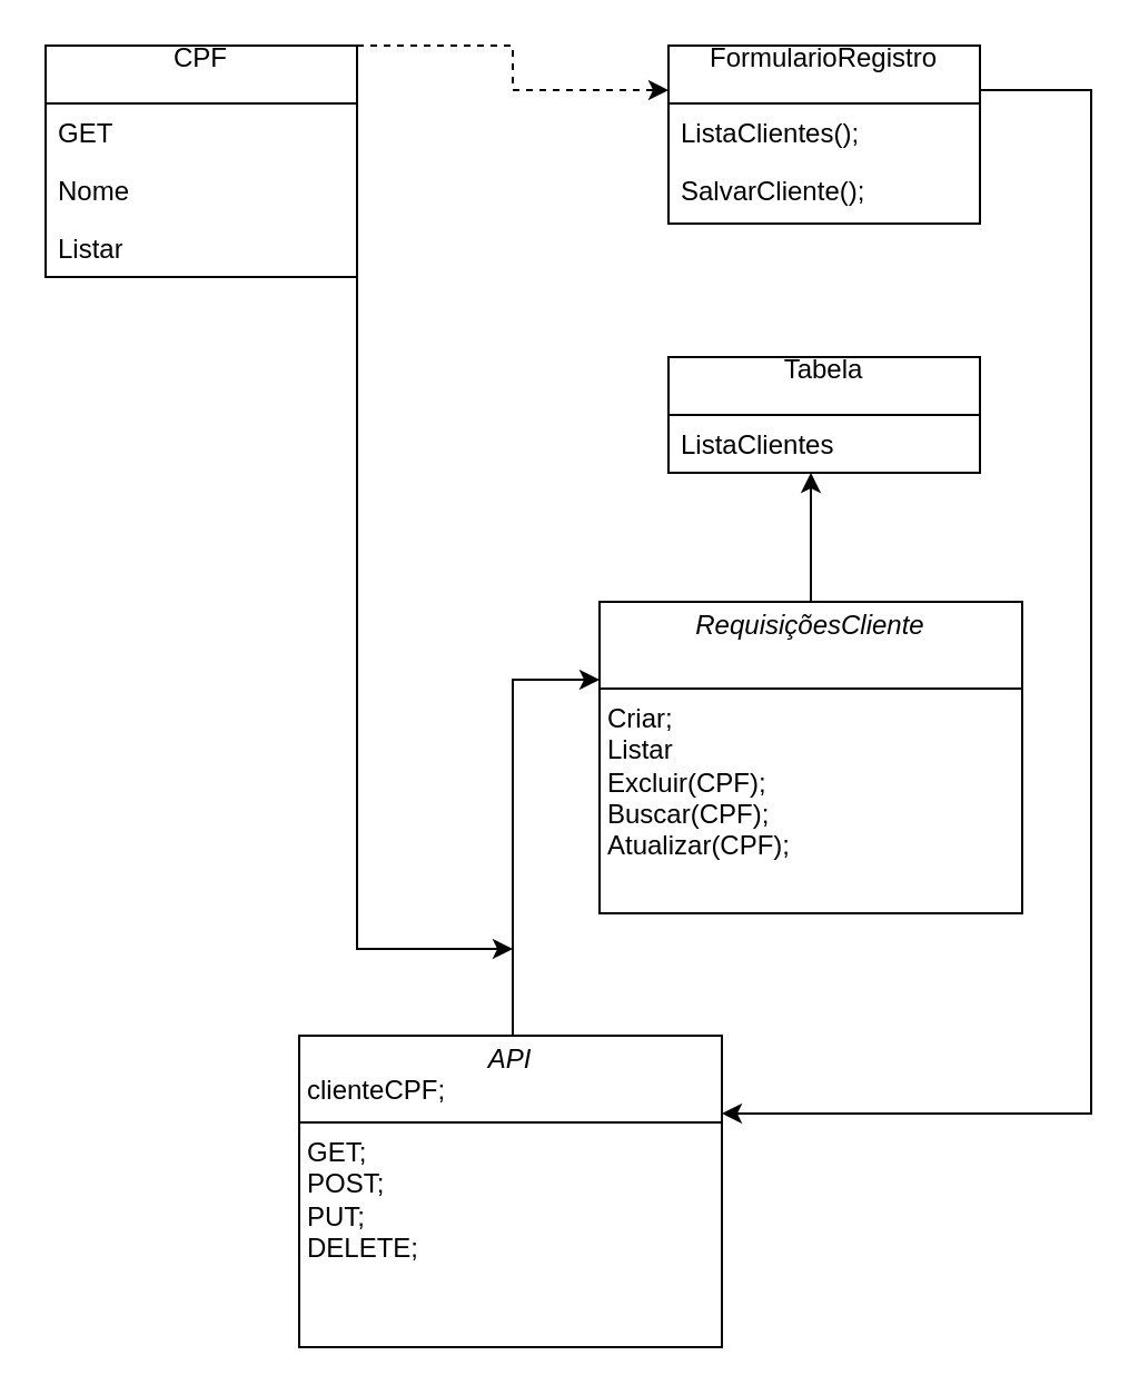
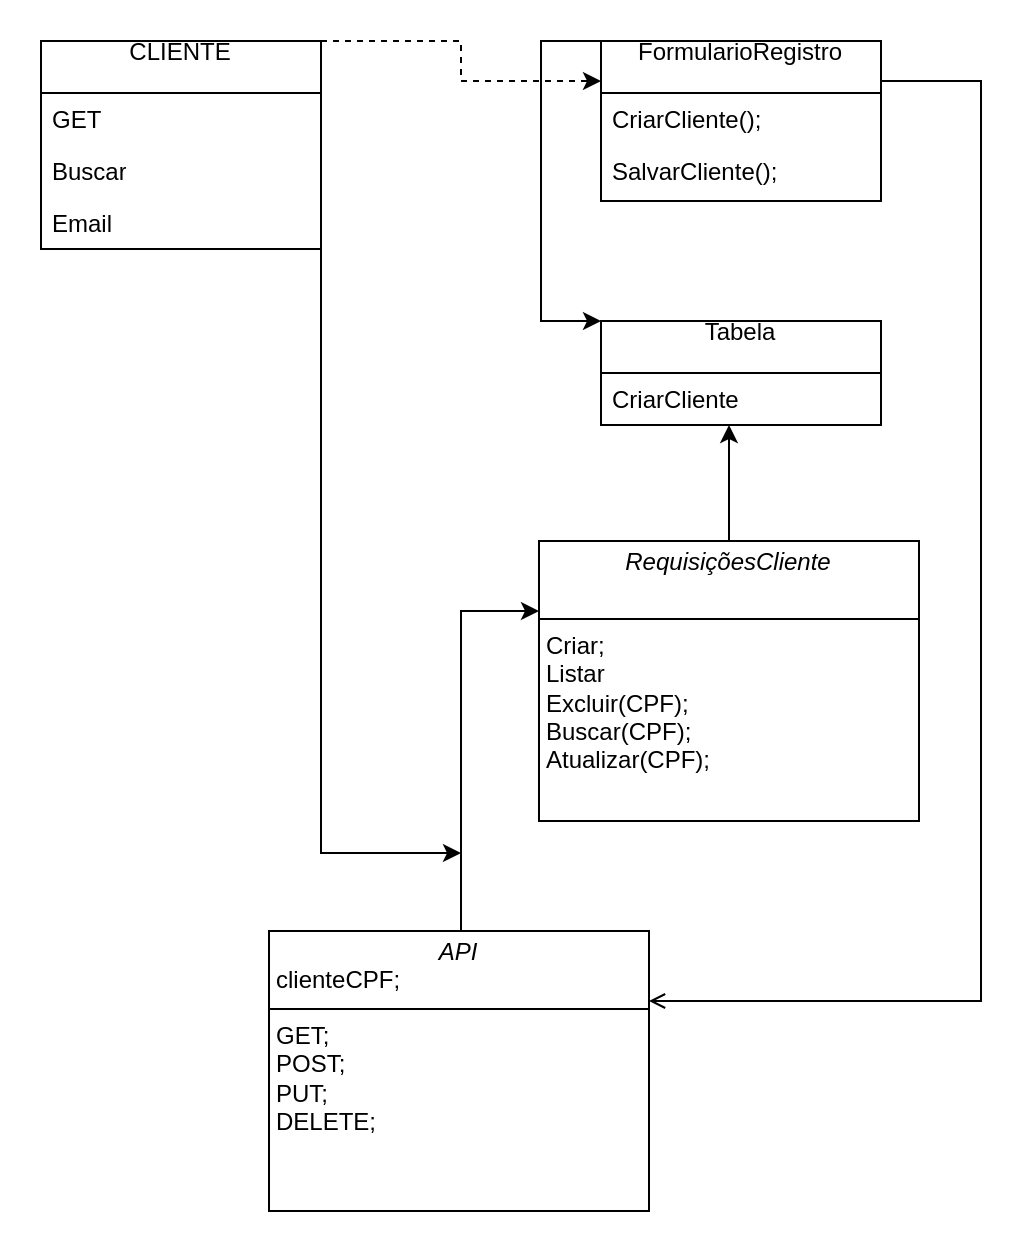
  <mxCell id="0" />
  <mxCell id="1" parent="0" />
  <mxCell id="2" style="edgeStyle=elbowEdgeStyle;rounded=0;orthogonalLoop=1;jettySize=auto;html=1;exitX=1;exitY=0;exitDx=0;exitDy=0;entryX=0;entryY=0.25;entryDx=0;entryDy=0;dashed=1;" edge="1" parent="1" source="4" target="10"><mxGeometry relative="1" as="geometry" /></mxCell>
  <mxCell id="3" style="edgeStyle=elbowEdgeStyle;rounded=0;orthogonalLoop=1;jettySize=auto;html=1;exitX=0.5;exitY=0;exitDx=0;exitDy=0;" edge="1" parent="1" source="4"><mxGeometry relative="1" as="geometry"><mxPoint x="230" y="426" as="targetPoint" /></mxGeometry></mxCell>
- <mxCell id="4" value="&lt;div&gt;CPF&lt;/div&gt;&lt;div&gt;&lt;br&gt;&lt;/div&gt;" style="swimlane;fontStyle=0;childLayout=stackLayout;horizontal=1;startSize=26;fillColor=none;horizontalStack=0;resizeParent=1;resizeParentMax=0;resizeLast=0;collapsible=1;marginBottom=0;whiteSpace=wrap;html=1;" vertex="1" parent="1"><mxGeometry x="20" y="20" width="140" height="104" as="geometry" /></mxCell>
+ <mxCell id="4" value="&lt;div&gt;CLIENTE&lt;/div&gt;&lt;div&gt;&lt;br&gt;&lt;/div&gt;" style="swimlane;fontStyle=0;childLayout=stackLayout;horizontal=1;startSize=26;fillColor=none;horizontalStack=0;resizeParent=1;resizeParentMax=0;resizeLast=0;collapsible=1;marginBottom=0;whiteSpace=wrap;html=1;" vertex="1" parent="1"><mxGeometry x="20" y="20" width="140" height="104" as="geometry" /></mxCell>
  <mxCell id="5" value="&lt;div&gt;&lt;div&gt;GET&lt;/div&gt;&lt;/div&gt;&lt;div&gt;&lt;br&gt;&lt;/div&gt;" style="text;strokeColor=none;fillColor=none;align=left;verticalAlign=top;spacingLeft=4;spacingRight=4;overflow=hidden;rotatable=0;points=[[0,0.5],[1,0.5]];portConstraint=eastwest;whiteSpace=wrap;html=1;" vertex="1" parent="4"><mxGeometry y="26" width="140" height="26" as="geometry" /></mxCell>
- <mxCell id="6" value="Nome&lt;div&gt;&lt;br&gt;&lt;/div&gt;" style="text;strokeColor=none;fillColor=none;align=left;verticalAlign=top;spacingLeft=4;spacingRight=4;overflow=hidden;rotatable=0;points=[[0,0.5],[1,0.5]];portConstraint=eastwest;whiteSpace=wrap;html=1;" vertex="1" parent="4"><mxGeometry y="52" width="140" height="26" as="geometry" /></mxCell>
- <mxCell id="7" value="Listar&lt;div&gt;&lt;br&gt;&lt;/div&gt;" style="text;strokeColor=none;fillColor=none;align=left;verticalAlign=top;spacingLeft=4;spacingRight=4;overflow=hidden;rotatable=0;points=[[0,0.5],[1,0.5]];portConstraint=eastwest;whiteSpace=wrap;html=1;" vertex="1" parent="4"><mxGeometry y="78" width="140" height="26" as="geometry" /></mxCell>
- <mxCell id="8" style="edgeStyle=elbowEdgeStyle;rounded=0;orthogonalLoop=1;jettySize=auto;html=1;exitX=1;exitY=0.25;exitDx=0;exitDy=0;entryX=1;entryY=0.25;entryDx=0;entryDy=0;" edge="1" parent="1" source="10" target="16"><mxGeometry relative="1" as="geometry"><Array as="points"><mxPoint x="490" y="270" /></Array></mxGeometry></mxCell>
+ <mxCell id="6" value="Buscar&lt;div&gt;&lt;br&gt;&lt;/div&gt;" style="text;strokeColor=none;fillColor=none;align=left;verticalAlign=top;spacingLeft=4;spacingRight=4;overflow=hidden;rotatable=0;points=[[0,0.5],[1,0.5]];portConstraint=eastwest;whiteSpace=wrap;html=1;" vertex="1" parent="4"><mxGeometry y="52" width="140" height="26" as="geometry" /></mxCell>
+ <mxCell id="7" value="Email&lt;div&gt;&lt;br&gt;&lt;/div&gt;" style="text;strokeColor=none;fillColor=none;align=left;verticalAlign=top;spacingLeft=4;spacingRight=4;overflow=hidden;rotatable=0;points=[[0,0.5],[1,0.5]];portConstraint=eastwest;whiteSpace=wrap;html=1;" vertex="1" parent="4"><mxGeometry y="78" width="140" height="26" as="geometry" /></mxCell>
+ <mxCell id="8" style="edgeStyle=elbowEdgeStyle;rounded=0;orthogonalLoop=1;jettySize=auto;html=1;exitX=1;exitY=0.25;exitDx=0;exitDy=0;entryX=1;entryY=0.25;entryDx=0;entryDy=0;endArrow=open;" edge="1" parent="1" source="10" target="16"><mxGeometry relative="1" as="geometry"><Array as="points"><mxPoint x="490" y="270" /></Array></mxGeometry></mxCell>
+ <mxCell id="9" style="edgeStyle=elbowEdgeStyle;rounded=0;orthogonalLoop=1;jettySize=auto;html=1;exitX=0;exitY=0;exitDx=0;exitDy=0;entryX=0;entryY=0;entryDx=0;entryDy=0;" edge="1" parent="1" source="10" target="13"><mxGeometry relative="1" as="geometry"><mxPoint x="240" y="180" as="targetPoint" /><Array as="points"><mxPoint x="270" y="100" /></Array></mxGeometry></mxCell>
  <mxCell id="10" value="FormularioRegistro&lt;div&gt;&lt;br&gt;&lt;/div&gt;" style="swimlane;fontStyle=0;childLayout=stackLayout;horizontal=1;startSize=26;fillColor=none;horizontalStack=0;resizeParent=1;resizeParentMax=0;resizeLast=0;collapsible=1;marginBottom=0;whiteSpace=wrap;html=1;" vertex="1" parent="1"><mxGeometry x="300" y="20" width="140" height="80" as="geometry"><mxRectangle x="350" y="70" width="100" height="40" as="alternateBounds" /></mxGeometry></mxCell>
- <mxCell id="11" value="&lt;div&gt;ListaClientes();&lt;/div&gt;" style="text;strokeColor=none;fillColor=none;align=left;verticalAlign=top;spacingLeft=4;spacingRight=4;overflow=hidden;rotatable=0;points=[[0,0.5],[1,0.5]];portConstraint=eastwest;whiteSpace=wrap;html=1;" vertex="1" parent="10"><mxGeometry y="26" width="140" height="26" as="geometry" /></mxCell>
+ <mxCell id="11" value="&lt;div&gt;CriarCliente();&lt;/div&gt;" style="text;strokeColor=none;fillColor=none;align=left;verticalAlign=top;spacingLeft=4;spacingRight=4;overflow=hidden;rotatable=0;points=[[0,0.5],[1,0.5]];portConstraint=eastwest;whiteSpace=wrap;html=1;" vertex="1" parent="10"><mxGeometry y="26" width="140" height="26" as="geometry" /></mxCell>
  <mxCell id="12" value="SalvarCliente();" style="text;strokeColor=none;fillColor=none;align=left;verticalAlign=top;spacingLeft=4;spacingRight=4;overflow=hidden;rotatable=0;points=[[0,0.5],[1,0.5]];portConstraint=eastwest;whiteSpace=wrap;html=1;" vertex="1" parent="10"><mxGeometry y="52" width="140" height="28" as="geometry" /></mxCell>
  <mxCell id="13" value="Tabela&lt;div&gt;&lt;br&gt;&lt;/div&gt;" style="swimlane;fontStyle=0;childLayout=stackLayout;horizontal=1;startSize=26;fillColor=none;horizontalStack=0;resizeParent=1;resizeParentMax=0;resizeLast=0;collapsible=1;marginBottom=0;whiteSpace=wrap;html=1;" vertex="1" parent="1"><mxGeometry x="300" y="160" width="140" height="52" as="geometry" /></mxCell>
- <mxCell id="14" value="ListaClientes" style="text;strokeColor=none;fillColor=none;align=left;verticalAlign=top;spacingLeft=4;spacingRight=4;overflow=hidden;rotatable=0;points=[[0,0.5],[1,0.5]];portConstraint=eastwest;whiteSpace=wrap;html=1;" vertex="1" parent="13"><mxGeometry y="26" width="140" height="26" as="geometry" /></mxCell>
+ <mxCell id="14" value="CriarCliente" style="text;strokeColor=none;fillColor=none;align=left;verticalAlign=top;spacingLeft=4;spacingRight=4;overflow=hidden;rotatable=0;points=[[0,0.5],[1,0.5]];portConstraint=eastwest;whiteSpace=wrap;html=1;" vertex="1" parent="13"><mxGeometry y="26" width="140" height="26" as="geometry" /></mxCell>
  <mxCell id="15" style="edgeStyle=elbowEdgeStyle;rounded=0;orthogonalLoop=1;jettySize=auto;html=1;exitX=0;exitY=0.5;exitDx=0;exitDy=0;entryX=0;entryY=0.25;entryDx=0;entryDy=0;" edge="1" parent="1" source="16" target="17"><mxGeometry relative="1" as="geometry"><Array as="points"><mxPoint x="230" y="420" /></Array></mxGeometry></mxCell>
  <mxCell id="16" value="&lt;p style=&quot;margin:0px;margin-top:4px;text-align:center;&quot;&gt;&lt;i&gt;API&lt;/i&gt;&lt;/p&gt;&lt;p style=&quot;margin:0px;margin-left:4px;&quot;&gt;clienteCPF;&lt;/p&gt;&lt;hr size=&quot;1&quot; style=&quot;border-style:solid;&quot;&gt;&lt;p style=&quot;margin:0px;margin-left:4px;&quot;&gt;GET;&lt;/p&gt;&lt;p style=&quot;margin:0px;margin-left:4px;&quot;&gt;POST;&lt;/p&gt;&lt;p style=&quot;margin:0px;margin-left:4px;&quot;&gt;PUT;&lt;/p&gt;&lt;p style=&quot;margin:0px;margin-left:4px;&quot;&gt;DELETE;&lt;/p&gt;&lt;p style=&quot;margin:0px;margin-left:4px;&quot;&gt;&lt;br&gt;&lt;/p&gt;" style="verticalAlign=top;align=left;overflow=fill;html=1;whiteSpace=wrap;" vertex="1" parent="1"><mxGeometry x="134" y="465" width="190" height="140" as="geometry" /></mxCell>
  <mxCell id="17" value="&lt;p style=&quot;margin:0px;margin-top:4px;text-align:center;&quot;&gt;&lt;i&gt;RequisiçõesCliente&lt;/i&gt;&lt;/p&gt;&lt;p style=&quot;margin:0px;margin-left:4px;&quot;&gt;&lt;br&gt;&lt;/p&gt;&lt;hr size=&quot;1&quot; style=&quot;border-style:solid;&quot;&gt;&lt;p style=&quot;margin:0px;margin-left:4px;&quot;&gt;Criar;&lt;/p&gt;&lt;p style=&quot;margin:0px;margin-left:4px;&quot;&gt;Listar&lt;/p&gt;&lt;p style=&quot;margin:0px;margin-left:4px;&quot;&gt;Excluir(CPF);&lt;/p&gt;&lt;p style=&quot;margin:0px;margin-left:4px;&quot;&gt;&lt;span style=&quot;background-color: initial;&quot;&gt;Buscar(CPF);&lt;/span&gt;&lt;/p&gt;&lt;p style=&quot;margin:0px;margin-left:4px;&quot;&gt;Atualizar(CPF);&lt;/p&gt;&lt;p style=&quot;margin:0px;margin-left:4px;&quot;&gt;&lt;br&gt;&lt;/p&gt;&lt;p style=&quot;margin:0px;margin-left:4px;&quot;&gt;&lt;br&gt;&lt;/p&gt;" style="verticalAlign=top;align=left;overflow=fill;html=1;whiteSpace=wrap;" vertex="1" parent="1"><mxGeometry x="269" y="270" width="190" height="140" as="geometry" /></mxCell>
  <mxCell id="18" style="edgeStyle=elbowEdgeStyle;rounded=0;orthogonalLoop=1;jettySize=auto;html=1;exitX=0.5;exitY=0;exitDx=0;exitDy=0;" edge="1" parent="1" source="17" target="14"><mxGeometry relative="1" as="geometry" /></mxCell>
